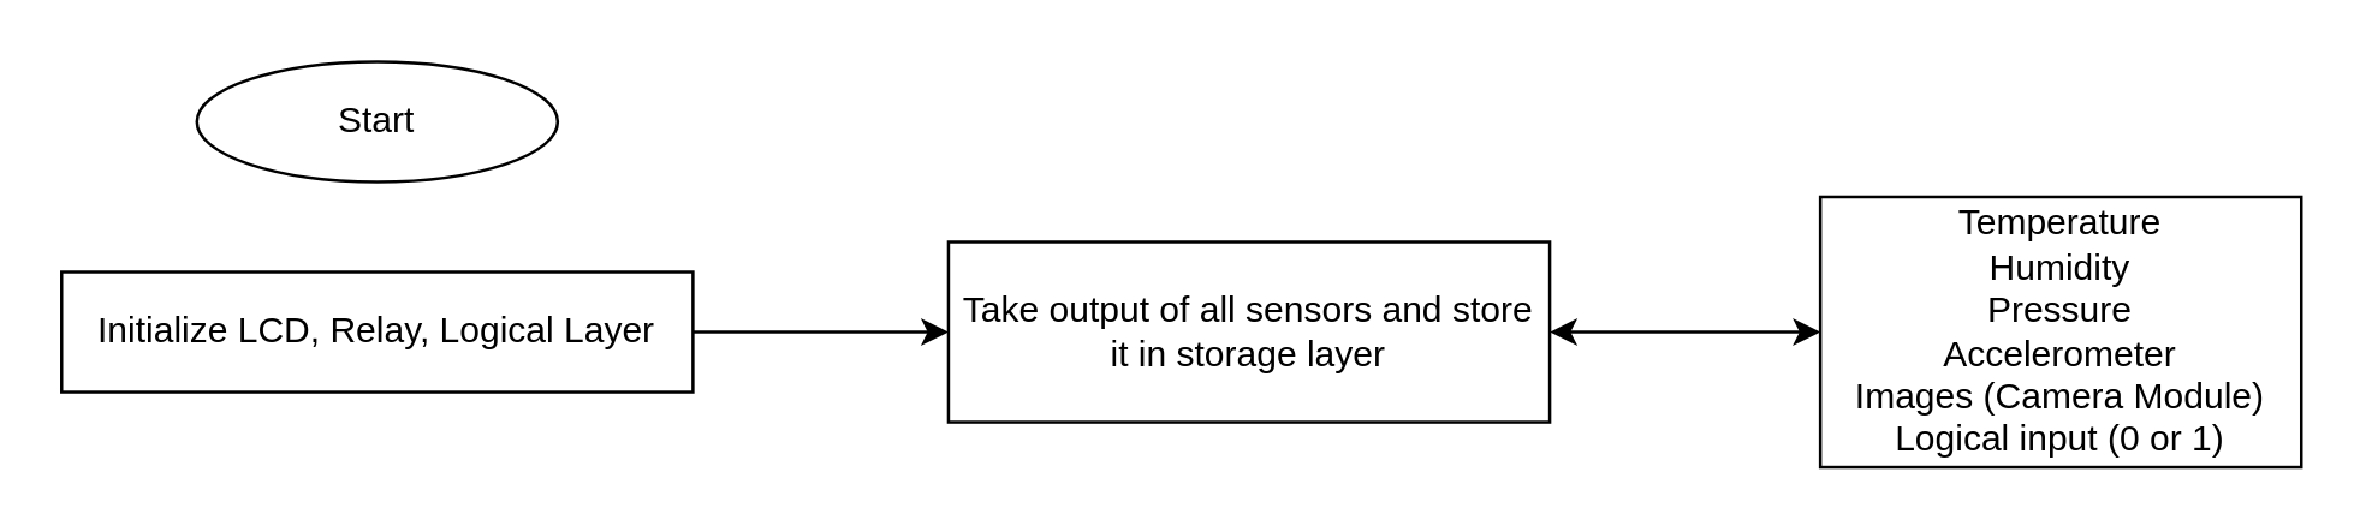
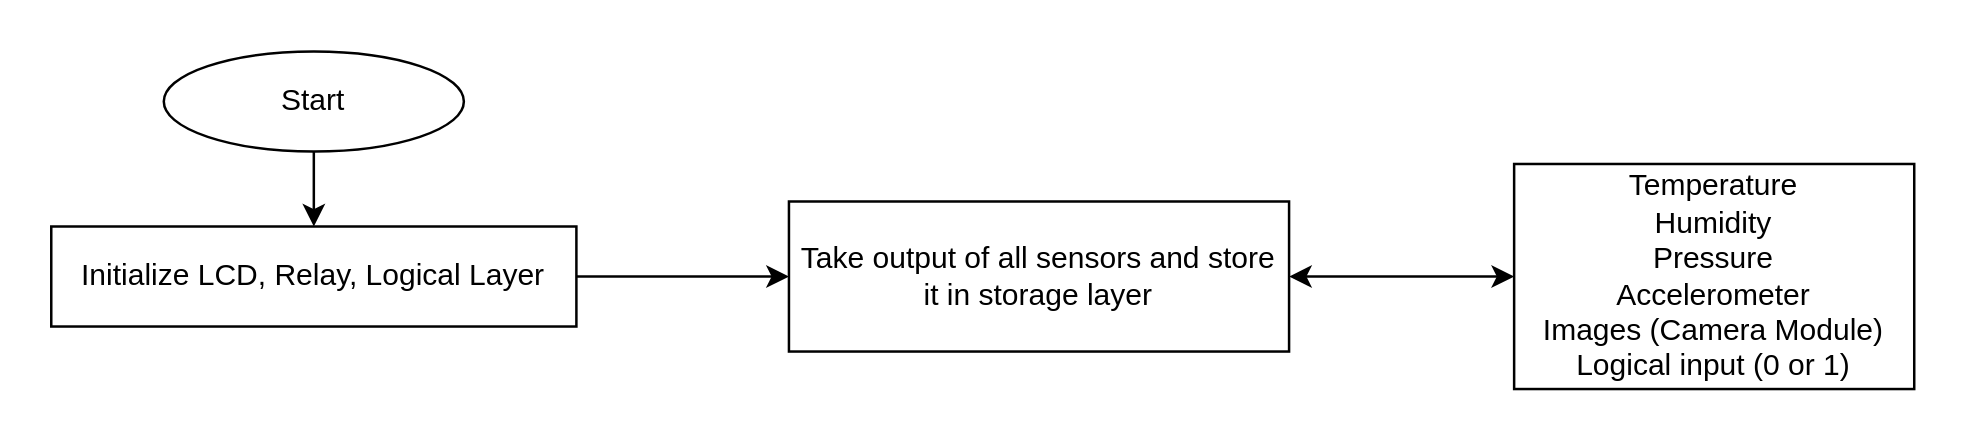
  <mxCell id="0" />
  <mxCell id="1" parent="0" />
+ <mxCell id="2" style="edgeStyle=orthogonalEdgeStyle;rounded=0;orthogonalLoop=1;jettySize=auto;html=1;" edge="1" parent="1" source="3" target="5"><mxGeometry relative="1" as="geometry" /></mxCell>
  <mxCell id="3" value="Start" style="ellipse;whiteSpace=wrap;html=1;" vertex="1" parent="1"><mxGeometry x="65" y="20" width="120" height="40" as="geometry" /></mxCell>
  <mxCell id="4" style="edgeStyle=orthogonalEdgeStyle;rounded=0;orthogonalLoop=1;jettySize=auto;html=1;" edge="1" parent="1" source="5" target="6"><mxGeometry relative="1" as="geometry" /></mxCell>
  <mxCell id="5" value="Initialize LCD, Relay, Logical Layer" style="rounded=0;whiteSpace=wrap;html=1;" vertex="1" parent="1"><mxGeometry x="20" y="90" width="210" height="40" as="geometry" /></mxCell>
  <mxCell id="6" value="Take output of all sensors and store it in storage layer" style="rounded=0;whiteSpace=wrap;html=1;" vertex="1" parent="1"><mxGeometry x="315" y="80" width="200" height="60" as="geometry" /></mxCell>
  <mxCell id="7" value="Temperature&lt;br&gt;Humidity&lt;br&gt;Pressure&lt;br&gt;Accelerometer&lt;br&gt;Images (Camera Module)&lt;br&gt;Logical input (0 or 1)" style="rounded=0;whiteSpace=wrap;html=1;align=center;labelPosition=center;verticalLabelPosition=middle;verticalAlign=middle;" vertex="1" parent="1"><mxGeometry x="605" y="65" width="160" height="90" as="geometry" /></mxCell>
  <mxCell id="8" value="" style="endArrow=classic;startArrow=classic;html=1;entryX=0;entryY=0.5;entryDx=0;entryDy=0;exitX=1;exitY=0.5;exitDx=0;exitDy=0;" edge="1" parent="1" source="6" target="7"><mxGeometry width="50" height="50" relative="1" as="geometry"><mxPoint x="535" y="120" as="sourcePoint" /><mxPoint x="585" y="70" as="targetPoint" /></mxGeometry></mxCell>
